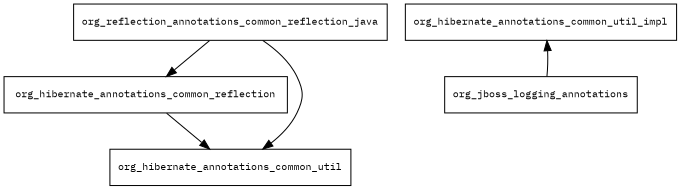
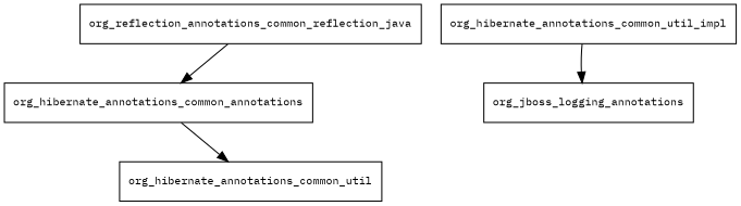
  digraph {
    fontname="IBM Plex Mono"
    node [fontname="IBM Plex Mono" fontsize=10.0 shape=box]
    edge [fontname="IBM Plex Mono"]
    n1 [label=org_reflection_annotations_common_reflection_java]
-   org_hibernate_annotations_common_reflection
+   org_hibernate_annotations_common_reflection [label=org_hibernate_annotations_common_annotations]
    org_hibernate_annotations_common_util
    org_hibernate_annotations_common_util_impl
    org_jboss_logging_annotations
    n1 -> org_hibernate_annotations_common_reflection
-   n1 -> org_hibernate_annotations_common_util
    org_hibernate_annotations_common_reflection -> org_hibernate_annotations_common_util
-   org_jboss_logging_annotations -> org_hibernate_annotations_common_util_impl
+   org_hibernate_annotations_common_util_impl -> org_jboss_logging_annotations
  }
